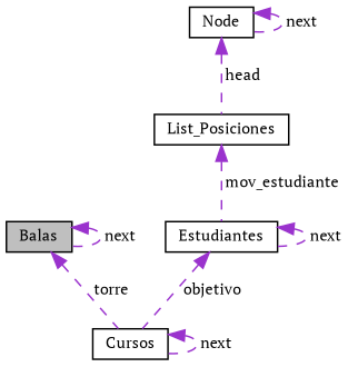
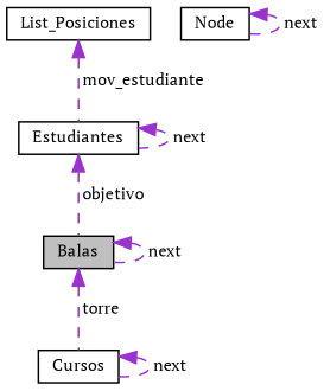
  digraph {
    fontname="PT Serif"
    node [color=black fillcolor=white fontname="PT Serif" fontsize=10 shape=record style=filled]
    edge [color=darkorchid3 dir=back fontname="PT Serif" fontsize=10 labelfontname=Helvetica labelfontsize=10 style=dashed]
    n1 [fillcolor=grey75 fontcolor=black height=0.2 label=Balas width=0.4]
    n2 [height=0.2 label=Cursos width=0.4]
    n3 [height=0.2 label=Estudiantes width=0.4]
    n4 [height=0.2 label=List_Posiciones width=0.4]
    n5 [height=0.2 label="Node" width=0.4]
    n1 -> n1 [label=" next"]
    n1 -> n2 [label=" torre"]
    n2 -> n2 [label=" next"]
-   n3 -> n2 [label=" objetivo"]
+   n3 -> n1 [label=" objetivo"]
    n3 -> n3 [label=" next"]
    n4 -> n3 [label=" mov_estudiante"]
-   n5 -> n4 [label=" head"]
    n5 -> n5 [label=" next"]
  }
